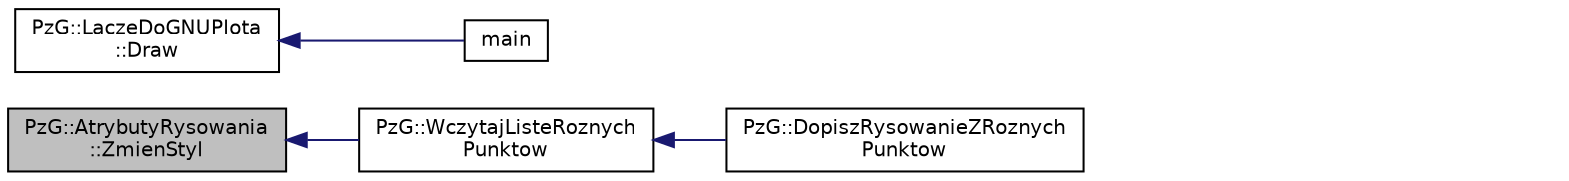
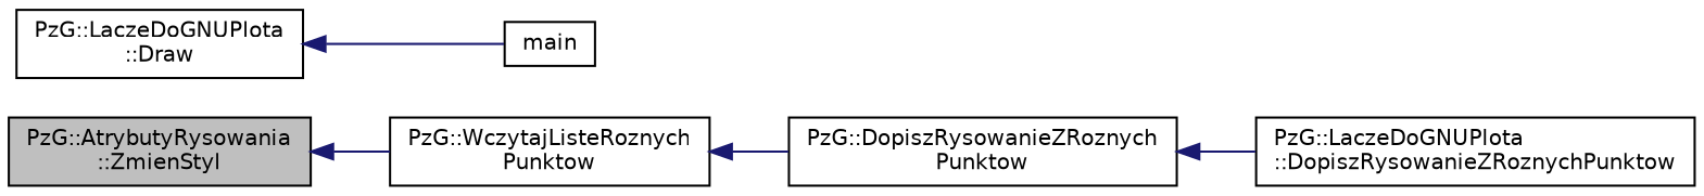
  digraph {
    rankdir=LR
    node [color=black fillcolor=white fontname=Helvetica fontsize=10 shape=record style=filled]
    edge [color=midnightblue dir=back fontname=Helvetica fontsize=10 labelfontname=Helvetica labelfontsize=10 style=solid]
    n1 [fillcolor=grey75 fontcolor=black height=0.2 label="PzG::AtrybutyRysowania\l::ZmienStyl" width=0.4]
    n2 [height=0.2 label="PzG::WczytajListeRoznych\lPunktow" width=0.4]
    n3 [height=0.2 label="PzG::DopiszRysowanieZRoznych\lPunktow" width=0.4]
+   n4 [height=0.2 label="PzG::LaczeDoGNUPlota\l::DopiszRysowanieZRoznychPunktow" width=0.4]
    n5 [height=0.2 label="PzG::LaczeDoGNUPlota\l::Draw" width=0.4]
    n6 [height=0.2 label=main width=0.4]
    n1 -> n2
    n2 -> n3
+   n3 -> n4
    n5 -> n6
  }
